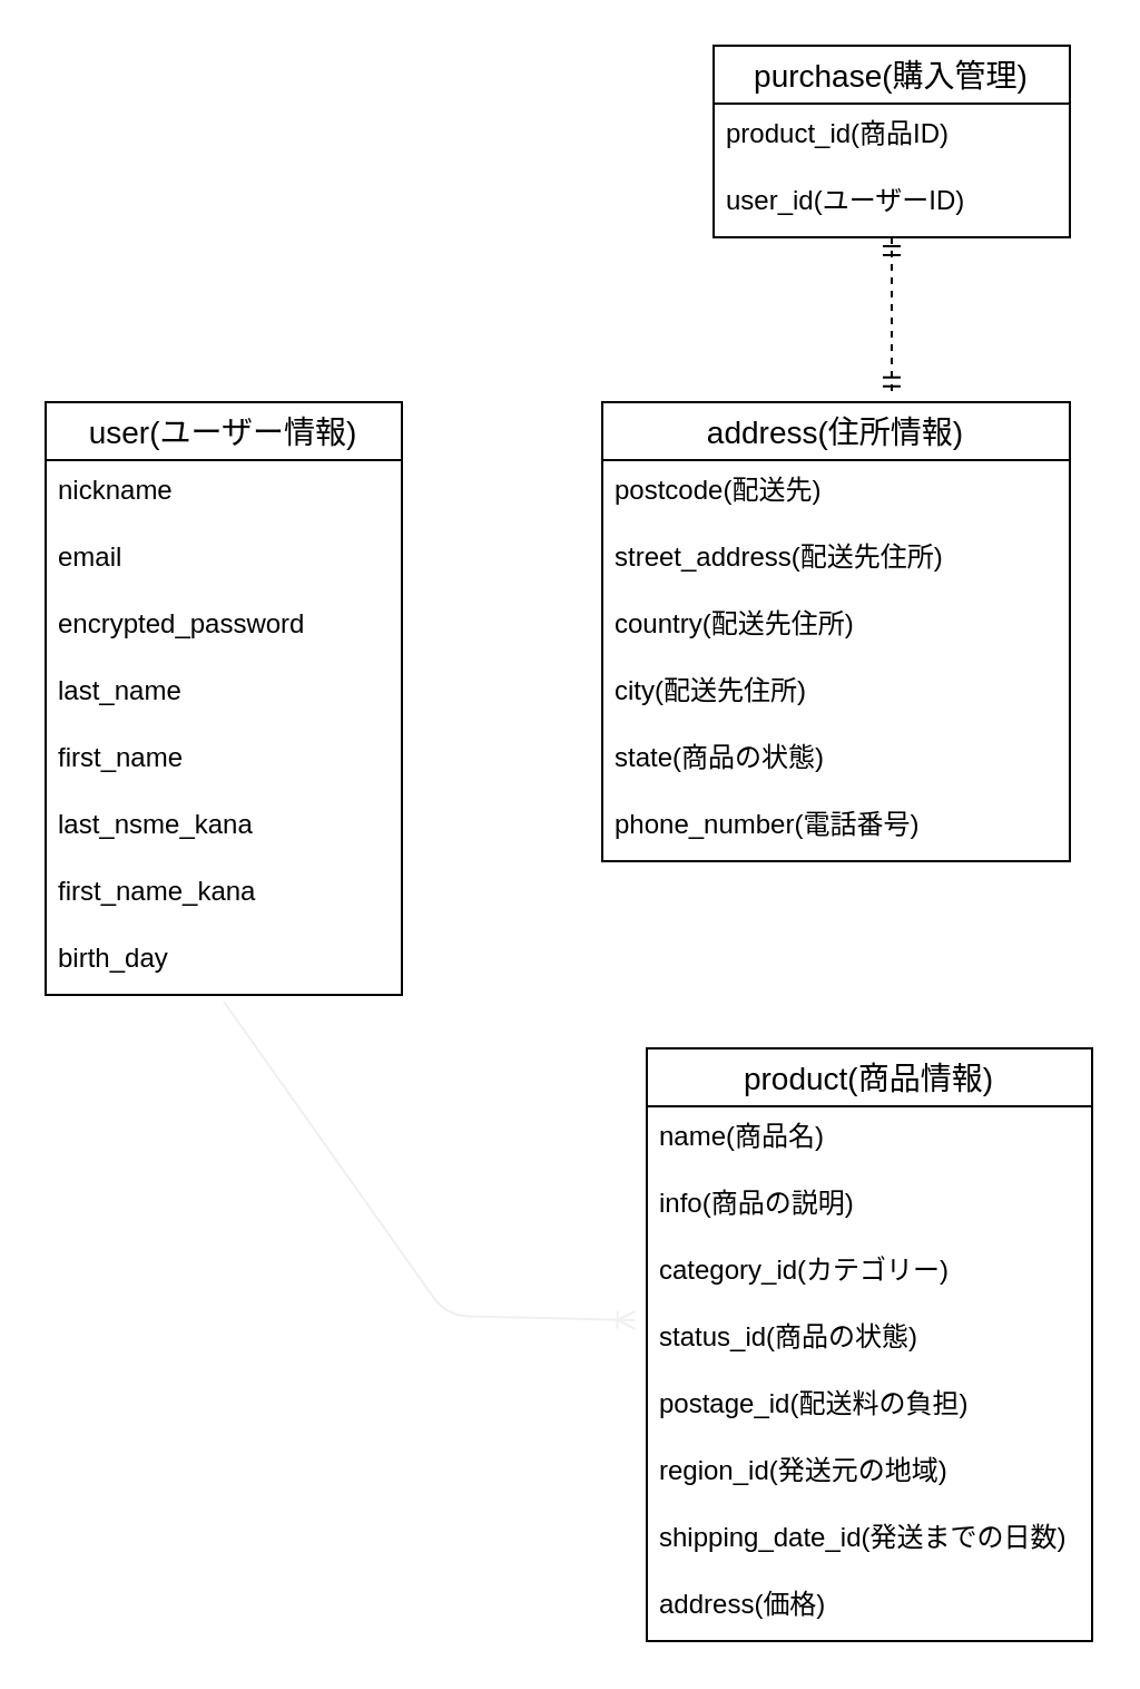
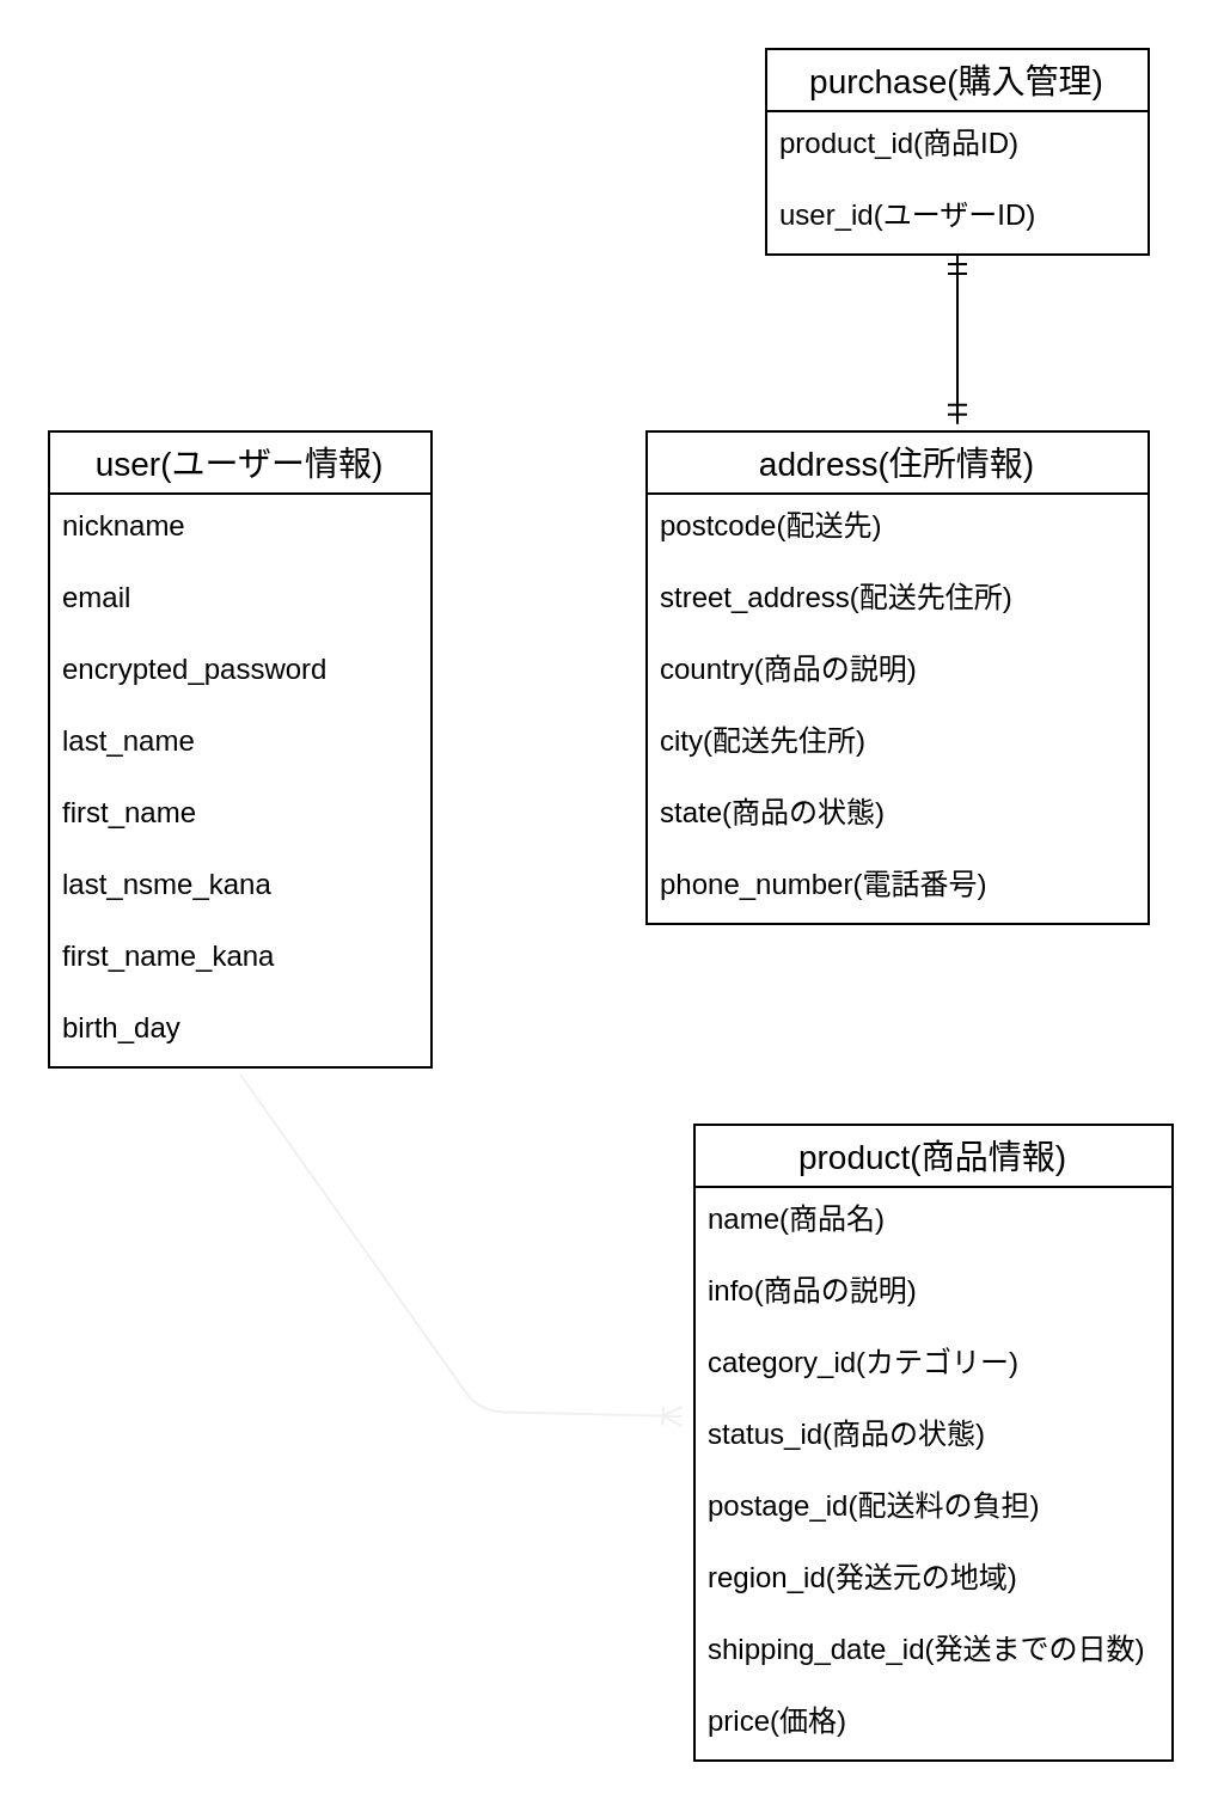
  <mxCell id="0" />
  <mxCell id="1" parent="0" />
  <mxCell id="2" value="user(ユーザー情報)" style="swimlane;fontStyle=0;childLayout=stackLayout;horizontal=1;startSize=26;horizontalStack=0;resizeParent=1;resizeParentMax=0;resizeLast=0;collapsible=1;marginBottom=0;align=center;fontSize=14;" parent="1" vertex="1"><mxGeometry x="20" y="180" width="160" height="266" as="geometry" /></mxCell>
  <mxCell id="3" value="nickname" style="text;strokeColor=none;fillColor=none;spacingLeft=4;spacingRight=4;overflow=hidden;rotatable=0;points=[[0,0.5],[1,0.5]];portConstraint=eastwest;fontSize=12;" parent="2" vertex="1"><mxGeometry y="26" width="160" height="30" as="geometry" /></mxCell>
  <mxCell id="4" value="email" style="text;strokeColor=none;fillColor=none;spacingLeft=4;spacingRight=4;overflow=hidden;rotatable=0;points=[[0,0.5],[1,0.5]];portConstraint=eastwest;fontSize=12;" parent="2" vertex="1"><mxGeometry y="56" width="160" height="30" as="geometry" /></mxCell>
  <mxCell id="5" value="encrypted_password" style="text;strokeColor=none;fillColor=none;spacingLeft=4;spacingRight=4;overflow=hidden;rotatable=0;points=[[0,0.5],[1,0.5]];portConstraint=eastwest;fontSize=12;" parent="2" vertex="1"><mxGeometry y="86" width="160" height="30" as="geometry" /></mxCell>
  <mxCell id="6" value="last_name" style="text;strokeColor=none;fillColor=none;spacingLeft=4;spacingRight=4;overflow=hidden;rotatable=0;points=[[0,0.5],[1,0.5]];portConstraint=eastwest;fontSize=12;" parent="2" vertex="1"><mxGeometry y="116" width="160" height="30" as="geometry" /></mxCell>
  <mxCell id="7" value="first_name" style="text;strokeColor=none;fillColor=none;spacingLeft=4;spacingRight=4;overflow=hidden;rotatable=0;points=[[0,0.5],[1,0.5]];portConstraint=eastwest;fontSize=12;" parent="2" vertex="1"><mxGeometry y="146" width="160" height="30" as="geometry" /></mxCell>
  <mxCell id="8" value="last_nsme_kana" style="text;strokeColor=none;fillColor=none;spacingLeft=4;spacingRight=4;overflow=hidden;rotatable=0;points=[[0,0.5],[1,0.5]];portConstraint=eastwest;fontSize=12;" parent="2" vertex="1"><mxGeometry y="176" width="160" height="30" as="geometry" /></mxCell>
  <mxCell id="9" value="first_name_kana" style="text;strokeColor=none;fillColor=none;spacingLeft=4;spacingRight=4;overflow=hidden;rotatable=0;points=[[0,0.5],[1,0.5]];portConstraint=eastwest;fontSize=12;" parent="2" vertex="1"><mxGeometry y="206" width="160" height="30" as="geometry" /></mxCell>
  <mxCell id="10" value="birth_day" style="text;strokeColor=none;fillColor=none;spacingLeft=4;spacingRight=4;overflow=hidden;rotatable=0;points=[[0,0.5],[1,0.5]];portConstraint=eastwest;fontSize=12;" parent="2" vertex="1"><mxGeometry y="236" width="160" height="30" as="geometry" /></mxCell>
  <mxCell id="11" value="address(住所情報)" style="swimlane;fontStyle=0;childLayout=stackLayout;horizontal=1;startSize=26;horizontalStack=0;resizeParent=1;resizeParentMax=0;resizeLast=0;collapsible=1;marginBottom=0;align=center;fontSize=14;" parent="1" vertex="1"><mxGeometry x="270" y="180" width="210" height="206" as="geometry" /></mxCell>
  <mxCell id="12" value="postcode(配送先)" style="text;strokeColor=none;fillColor=none;spacingLeft=4;spacingRight=4;overflow=hidden;rotatable=0;points=[[0,0.5],[1,0.5]];portConstraint=eastwest;fontSize=12;" parent="11" vertex="1"><mxGeometry y="26" width="210" height="30" as="geometry" /></mxCell>
  <mxCell id="13" value="street_address(配送先住所)" style="text;strokeColor=none;fillColor=none;spacingLeft=4;spacingRight=4;overflow=hidden;rotatable=0;points=[[0,0.5],[1,0.5]];portConstraint=eastwest;fontSize=12;" parent="11" vertex="1"><mxGeometry y="56" width="210" height="30" as="geometry" /></mxCell>
- <mxCell id="14" value="country(配送先住所)" style="text;strokeColor=none;fillColor=none;spacingLeft=4;spacingRight=4;overflow=hidden;rotatable=0;points=[[0,0.5],[1,0.5]];portConstraint=eastwest;fontSize=12;" parent="11" vertex="1"><mxGeometry y="86" width="210" height="30" as="geometry" /></mxCell>
+ <mxCell id="14" value="country(商品の説明)" style="text;strokeColor=none;fillColor=none;spacingLeft=4;spacingRight=4;overflow=hidden;rotatable=0;points=[[0,0.5],[1,0.5]];portConstraint=eastwest;fontSize=12;" parent="11" vertex="1"><mxGeometry y="86" width="210" height="30" as="geometry" /></mxCell>
  <mxCell id="15" value="city(配送先住所)" style="text;strokeColor=none;fillColor=none;spacingLeft=4;spacingRight=4;overflow=hidden;rotatable=0;points=[[0,0.5],[1,0.5]];portConstraint=eastwest;fontSize=12;" parent="11" vertex="1"><mxGeometry y="116" width="210" height="30" as="geometry" /></mxCell>
  <mxCell id="16" value="state(商品の状態)" style="text;strokeColor=none;fillColor=none;spacingLeft=4;spacingRight=4;overflow=hidden;rotatable=0;points=[[0,0.5],[1,0.5]];portConstraint=eastwest;fontSize=12;" parent="11" vertex="1"><mxGeometry y="146" width="210" height="30" as="geometry" /></mxCell>
  <mxCell id="17" value="phone_number(電話番号)" style="text;strokeColor=none;fillColor=none;spacingLeft=4;spacingRight=4;overflow=hidden;rotatable=0;points=[[0,0.5],[1,0.5]];portConstraint=eastwest;fontSize=12;" parent="11" vertex="1"><mxGeometry y="176" width="210" height="30" as="geometry" /></mxCell>
  <mxCell id="18" value="product(商品情報)" style="swimlane;fontStyle=0;childLayout=stackLayout;horizontal=1;startSize=26;horizontalStack=0;resizeParent=1;resizeParentMax=0;resizeLast=0;collapsible=1;marginBottom=0;align=center;fontSize=14;" parent="1" vertex="1"><mxGeometry x="290" y="470" width="200" height="266" as="geometry" /></mxCell>
  <mxCell id="19" value="name(商品名)" style="text;strokeColor=none;fillColor=none;spacingLeft=4;spacingRight=4;overflow=hidden;rotatable=0;points=[[0,0.5],[1,0.5]];portConstraint=eastwest;fontSize=12;" parent="18" vertex="1"><mxGeometry y="26" width="200" height="30" as="geometry" /></mxCell>
  <mxCell id="20" value="info(商品の説明)" style="text;strokeColor=none;fillColor=none;spacingLeft=4;spacingRight=4;overflow=hidden;rotatable=0;points=[[0,0.5],[1,0.5]];portConstraint=eastwest;fontSize=12;" parent="18" vertex="1"><mxGeometry y="56" width="200" height="30" as="geometry" /></mxCell>
  <mxCell id="21" value="category_id(カテゴリー)" style="text;strokeColor=none;fillColor=none;spacingLeft=4;spacingRight=4;overflow=hidden;rotatable=0;points=[[0,0.5],[1,0.5]];portConstraint=eastwest;fontSize=12;" parent="18" vertex="1"><mxGeometry y="86" width="200" height="30" as="geometry" /></mxCell>
  <mxCell id="22" value="status_id(商品の状態)" style="text;strokeColor=none;fillColor=none;spacingLeft=4;spacingRight=4;overflow=hidden;rotatable=0;points=[[0,0.5],[1,0.5]];portConstraint=eastwest;fontSize=12;" parent="18" vertex="1"><mxGeometry y="116" width="200" height="30" as="geometry" /></mxCell>
  <mxCell id="23" value="postage_id(配送料の負担)" style="text;strokeColor=none;fillColor=none;spacingLeft=4;spacingRight=4;overflow=hidden;rotatable=0;points=[[0,0.5],[1,0.5]];portConstraint=eastwest;fontSize=12;" parent="18" vertex="1"><mxGeometry y="146" width="200" height="30" as="geometry" /></mxCell>
  <mxCell id="24" value="region_id(発送元の地域)" style="text;strokeColor=none;fillColor=none;spacingLeft=4;spacingRight=4;overflow=hidden;rotatable=0;points=[[0,0.5],[1,0.5]];portConstraint=eastwest;fontSize=12;" parent="18" vertex="1"><mxGeometry y="176" width="200" height="30" as="geometry" /></mxCell>
  <mxCell id="25" value="shipping_date_id(発送までの日数)" style="text;strokeColor=none;fillColor=none;spacingLeft=4;spacingRight=4;overflow=hidden;rotatable=0;points=[[0,0.5],[1,0.5]];portConstraint=eastwest;fontSize=12;" parent="18" vertex="1"><mxGeometry y="206" width="200" height="30" as="geometry" /></mxCell>
- <mxCell id="26" value="address(価格)" style="text;strokeColor=none;fillColor=none;spacingLeft=4;spacingRight=4;overflow=hidden;rotatable=0;points=[[0,0.5],[1,0.5]];portConstraint=eastwest;fontSize=12;" parent="18" vertex="1"><mxGeometry y="236" width="200" height="30" as="geometry" /></mxCell>
+ <mxCell id="26" value="price(価格)" style="text;strokeColor=none;fillColor=none;spacingLeft=4;spacingRight=4;overflow=hidden;rotatable=0;points=[[0,0.5],[1,0.5]];portConstraint=eastwest;fontSize=12;" parent="18" vertex="1"><mxGeometry y="236" width="200" height="30" as="geometry" /></mxCell>
  <mxCell id="27" value="" style="fontSize=12;html=1;endArrow=ERoneToMany;strokeColor=#f0f0f0;exitX=0.5;exitY=1.1;exitDx=0;exitDy=0;exitPerimeter=0;entryX=-0.026;entryY=0.2;entryDx=0;entryDy=0;entryPerimeter=0;" parent="1" source="10" target="22" edge="1"><mxGeometry width="100" height="100" relative="1" as="geometry"><mxPoint x="170" y="590" as="sourcePoint" /><mxPoint x="270" y="490" as="targetPoint" /><Array as="points"><mxPoint x="200" y="590" /></Array></mxGeometry></mxCell>
  <mxCell id="28" value="purchase(購入管理)" style="swimlane;fontStyle=0;childLayout=stackLayout;horizontal=1;startSize=26;horizontalStack=0;resizeParent=1;resizeParentMax=0;resizeLast=0;collapsible=1;marginBottom=0;align=center;fontSize=14;" parent="1" vertex="1"><mxGeometry x="320" y="20" width="160" height="86" as="geometry" /></mxCell>
  <mxCell id="29" value="product_id(商品ID)" style="text;strokeColor=none;fillColor=none;spacingLeft=4;spacingRight=4;overflow=hidden;rotatable=0;points=[[0,0.5],[1,0.5]];portConstraint=eastwest;fontSize=12;" parent="28" vertex="1"><mxGeometry y="26" width="160" height="30" as="geometry" /></mxCell>
  <mxCell id="30" value="user_id(ユーザーID)" style="text;strokeColor=none;fillColor=none;spacingLeft=4;spacingRight=4;overflow=hidden;rotatable=0;points=[[0,0.5],[1,0.5]];portConstraint=eastwest;fontSize=12;" parent="28" vertex="1"><mxGeometry y="56" width="160" height="30" as="geometry" /></mxCell>
- <mxCell id="31" value="" style="fontSize=12;html=1;endArrow=ERmandOne;startArrow=ERmandOne;exitX=0.5;exitY=1;exitDx=0;exitDy=0;exitPerimeter=0;entryX=0.619;entryY=-0.015;entryDx=0;entryDy=0;entryPerimeter=0;dashed=1;" parent="1" source="30" target="11" edge="1"><mxGeometry width="100" height="100" relative="1" as="geometry"><mxPoint x="400" y="29.99" as="sourcePoint" /><mxPoint x="504" y="150" as="targetPoint" /></mxGeometry></mxCell>
+ <mxCell id="31" value="" style="fontSize=12;html=1;endArrow=ERmandOne;startArrow=ERmandOne;exitX=0.5;exitY=1;exitDx=0;exitDy=0;exitPerimeter=0;entryX=0.619;entryY=-0.015;entryDx=0;entryDy=0;entryPerimeter=0;" parent="1" source="30" target="11" edge="1"><mxGeometry width="100" height="100" relative="1" as="geometry"><mxPoint x="400" y="29.99" as="sourcePoint" /><mxPoint x="504" y="150" as="targetPoint" /></mxGeometry></mxCell>
